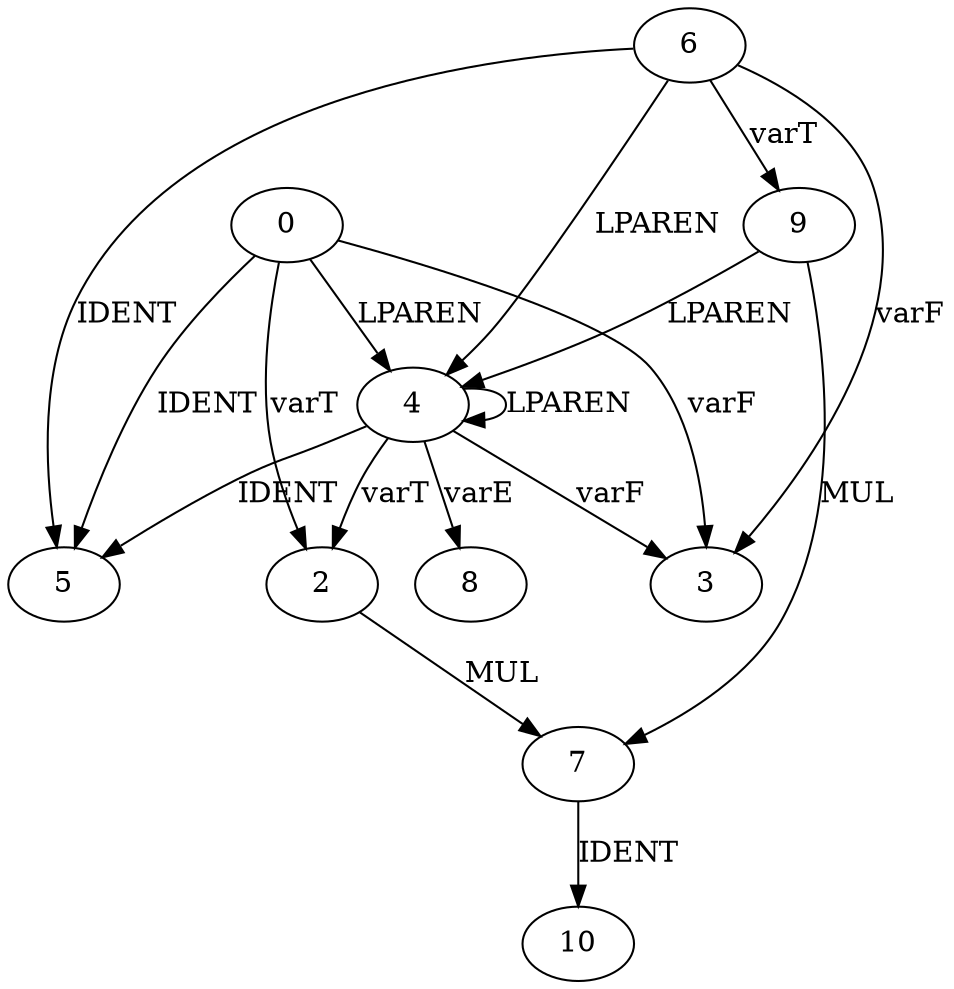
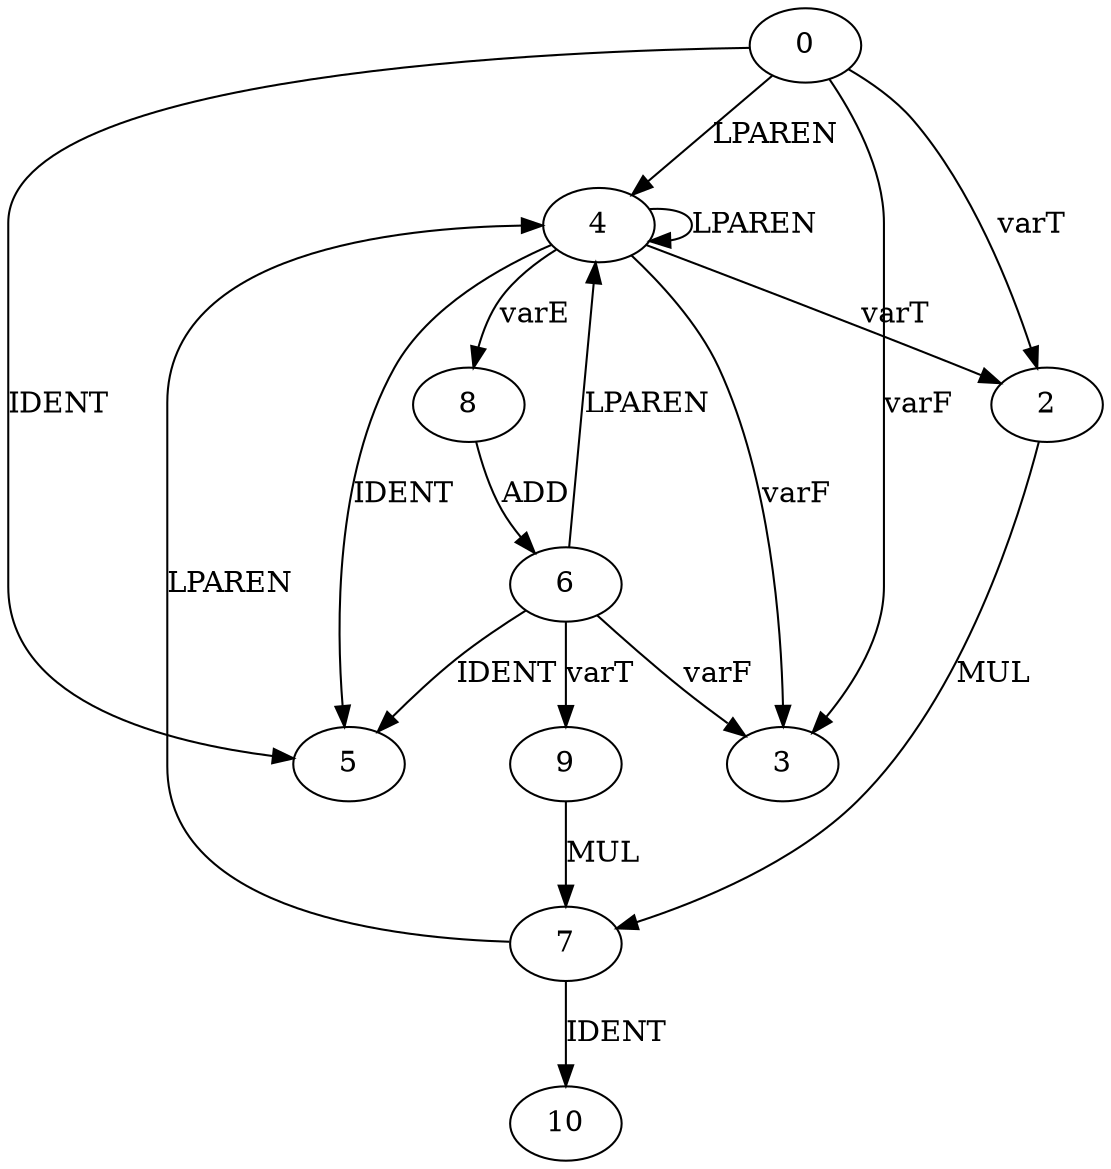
  digraph {
    0
    4
    5
    2
    3
    8
    7
    6
    9
    10
    0 -> 4 [label=LPAREN]
    0 -> 5 [label=IDENT]
    0 -> 2 [label=varT]
    0 -> 3 [label=varF]
    4 -> 4 [label=LPAREN]
    4 -> 5 [label=IDENT]
    4 -> 2 [label=varT]
    4 -> 3 [label=varF]
    4 -> 8 [label=varE]
    2 -> 7 [label=MUL]
-   9 -> 4 [label=LPAREN]
+   8 -> 6 [label=ADD]
+   7 -> 4 [label=LPAREN]
    7 -> 10 [label=IDENT]
    6 -> 4 [label=LPAREN]
    6 -> 5 [label=IDENT]
    6 -> 3 [label=varF]
    6 -> 9 [label=varT]
    9 -> 7 [label=MUL]
  }
